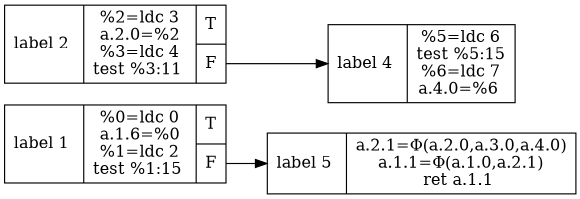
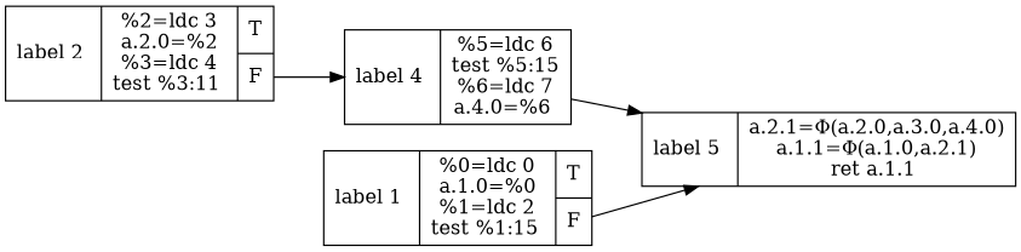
  digraph {
    rankdir=LR
    node [shape=record]
    edge [tailport="false:c"]
    n1 [label="{ label\ 5 | a.2.1=Φ(a.2.0,a.3.0,a.4.0)\na.1.1=Φ(a.1.0,a.2.1)\nret\ a.1.1 }"]
    n2 [label="{ label\ 2 | %2=ldc\ 3\na.2.0=%2\n%3=ldc\ 4\ntest\ %3:11 | { <true> T | <false> F } }"]
    n3 [label="{ label\ 4 | %5=ldc\ 6\ntest\ %5:15\n%6=ldc\ 7\na.4.0=%6 }"]
-   n4 [label="{ label\ 1 | %0=ldc\ 0\na.1.6=%0\n%1=ldc\ 2\ntest\ %1:15 | { <true> T | <false> F } }"]
+   n4 [label="{ label\ 1 | %0=ldc\ 0\na.1.0=%0\n%1=ldc\ 2\ntest\ %1:15 | { <true> T | <false> F } }"]
    n2 -> n3
+   n3 -> n1 [tailport=""]
    n4 -> n1
  }
